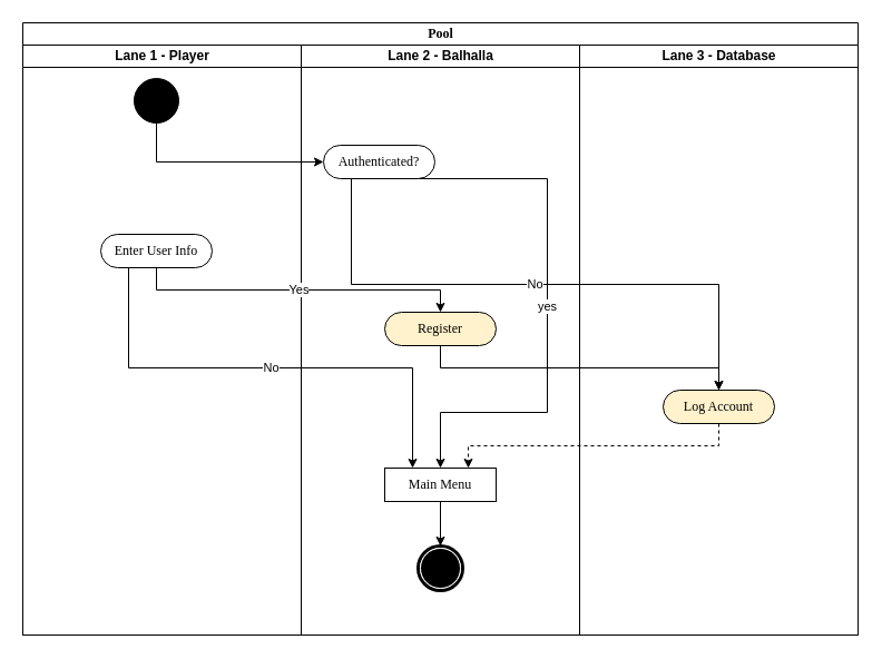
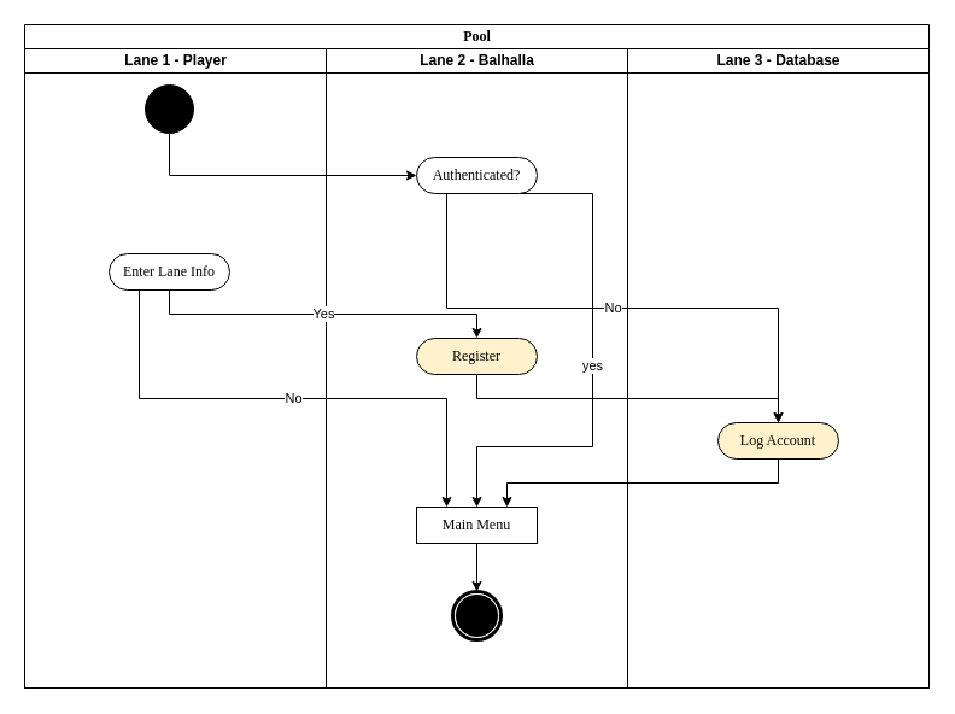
  <mxCell id="0" />
  <mxCell id="1" parent="0" />
  <mxCell id="2" value="Pool" style="swimlane;html=1;childLayout=stackLayout;startSize=20;rounded=0;shadow=0;comic=0;labelBackgroundColor=none;strokeWidth=1;fontFamily=Verdana;fontSize=12;align=center;" parent="1" vertex="1"><mxGeometry x="20" y="20" width="750" height="550" as="geometry" /></mxCell>
  <mxCell id="3" value="Lane 1 - Player" style="swimlane;html=1;startSize=20;" parent="2" vertex="1"><mxGeometry y="20" width="250" height="530" as="geometry" /></mxCell>
- <mxCell id="4" value="Enter User Info" style="rounded=1;whiteSpace=wrap;html=1;shadow=0;comic=0;labelBackgroundColor=none;strokeWidth=1;fontFamily=Verdana;fontSize=12;align=center;arcSize=50;" parent="3" vertex="1"><mxGeometry x="70" y="170" width="100" height="30" as="geometry" /></mxCell>
+ <mxCell id="4" value="Enter Lane Info" style="rounded=1;whiteSpace=wrap;html=1;shadow=0;comic=0;labelBackgroundColor=none;strokeWidth=1;fontFamily=Verdana;fontSize=12;align=center;arcSize=50;" parent="3" vertex="1"><mxGeometry x="70" y="170" width="100" height="30" as="geometry" /></mxCell>
  <mxCell id="5" value="" style="ellipse;whiteSpace=wrap;html=1;rounded=0;shadow=0;comic=0;labelBackgroundColor=none;strokeWidth=1;fillColor=#000000;fontFamily=Verdana;fontSize=12;align=center;" parent="3" vertex="1"><mxGeometry x="100" y="30" width="40" height="40" as="geometry" /></mxCell>
  <mxCell id="6" value="Lane 2 - Balhalla" style="swimlane;html=1;startSize=20;" parent="2" vertex="1"><mxGeometry x="250" y="20" width="250" height="530" as="geometry" /></mxCell>
  <mxCell id="7" value="yes" style="edgeStyle=orthogonalEdgeStyle;rounded=0;orthogonalLoop=1;jettySize=auto;html=1;exitX=0.75;exitY=1;exitDx=0;exitDy=0;entryX=0.5;entryY=0;entryDx=0;entryDy=0;" edge="1" parent="6" source="8" target="11"><mxGeometry relative="1" as="geometry"><mxPoint x="220" y="320" as="targetPoint" /><Array as="points"><mxPoint x="221" y="120" /><mxPoint x="221" y="330" /><mxPoint x="125" y="330" /></Array></mxGeometry></mxCell>
- <mxCell id="8" value="Authenticated?" style="rounded=1;whiteSpace=wrap;html=1;shadow=0;comic=0;labelBackgroundColor=none;strokeWidth=1;fontFamily=Verdana;fontSize=12;align=center;arcSize=50;" vertex="1" parent="6"><mxGeometry x="20" y="90" width="100" height="30" as="geometry" /></mxCell>
+ <mxCell id="8" value="Authenticated?" style="rounded=1;whiteSpace=wrap;html=1;shadow=0;comic=0;labelBackgroundColor=none;strokeWidth=1;fontFamily=Verdana;fontSize=12;align=center;arcSize=50;" vertex="1" parent="6"><mxGeometry x="75" y="90" width="100" height="30" as="geometry" /></mxCell>
  <mxCell id="9" value="Register" style="rounded=1;whiteSpace=wrap;html=1;shadow=0;comic=0;labelBackgroundColor=none;strokeWidth=1;fontFamily=Verdana;fontSize=12;align=center;arcSize=50;fillColor=#fff2cc;" vertex="1" parent="6"><mxGeometry x="75" y="240" width="100" height="30" as="geometry" /></mxCell>
  <mxCell id="10" style="edgeStyle=orthogonalEdgeStyle;rounded=0;orthogonalLoop=1;jettySize=auto;html=1;exitX=0.5;exitY=1;exitDx=0;exitDy=0;entryX=0.5;entryY=0;entryDx=0;entryDy=0;" edge="1" parent="6" source="11" target="12"><mxGeometry relative="1" as="geometry" /></mxCell>
  <mxCell id="11" value="Main Menu" style="whiteSpace=wrap;html=1;shadow=0;comic=0;labelBackgroundColor=none;strokeWidth=1;fontFamily=Verdana;fontSize=12;align=center;arcSize=50;rounded=0;" vertex="1" parent="6"><mxGeometry x="75" y="380" width="100" height="30" as="geometry" /></mxCell>
  <mxCell id="12" value="" style="shape=mxgraph.bpmn.shape;html=1;verticalLabelPosition=bottom;labelBackgroundColor=#ffffff;verticalAlign=top;perimeter=ellipsePerimeter;outline=end;symbol=terminate;rounded=0;shadow=0;comic=0;strokeWidth=1;fontFamily=Verdana;fontSize=12;align=center;" vertex="1" parent="6"><mxGeometry x="105" y="450" width="40" height="40" as="geometry" /></mxCell>
  <mxCell id="13" value="Lane 3 - Database" style="swimlane;html=1;startSize=20;" parent="2" vertex="1"><mxGeometry x="500" y="20" width="250" height="530" as="geometry" /></mxCell>
  <mxCell id="14" value="Log Account" style="rounded=1;whiteSpace=wrap;html=1;shadow=0;comic=0;labelBackgroundColor=none;strokeWidth=1;fontFamily=Verdana;fontSize=12;align=center;arcSize=50;fillColor=#fff2cc;" vertex="1" parent="13"><mxGeometry x="75" y="310" width="100" height="30" as="geometry" /></mxCell>
  <mxCell id="15" style="edgeStyle=orthogonalEdgeStyle;rounded=0;orthogonalLoop=1;jettySize=auto;html=1;exitX=0.5;exitY=1;exitDx=0;exitDy=0;entryX=0;entryY=0.5;entryDx=0;entryDy=0;" edge="1" parent="2" source="5" target="8"><mxGeometry relative="1" as="geometry" /></mxCell>
  <mxCell id="16" value="No" style="edgeStyle=orthogonalEdgeStyle;rounded=0;orthogonalLoop=1;jettySize=auto;html=1;exitX=0.25;exitY=1;exitDx=0;exitDy=0;" edge="1" parent="2" source="8" target="14"><mxGeometry relative="1" as="geometry" /></mxCell>
  <mxCell id="17" value="Yes" style="edgeStyle=orthogonalEdgeStyle;rounded=0;orthogonalLoop=1;jettySize=auto;html=1;exitX=0.5;exitY=1;exitDx=0;exitDy=0;entryX=0.5;entryY=0;entryDx=0;entryDy=0;" edge="1" parent="2" source="4" target="9"><mxGeometry relative="1" as="geometry" /></mxCell>
  <mxCell id="18" style="edgeStyle=orthogonalEdgeStyle;rounded=0;orthogonalLoop=1;jettySize=auto;html=1;exitX=0.5;exitY=1;exitDx=0;exitDy=0;entryX=0.5;entryY=0;entryDx=0;entryDy=0;" edge="1" parent="2" source="9" target="14"><mxGeometry relative="1" as="geometry" /></mxCell>
- <mxCell id="19" style="edgeStyle=orthogonalEdgeStyle;rounded=0;orthogonalLoop=1;jettySize=auto;html=1;exitX=0.5;exitY=1;exitDx=0;exitDy=0;entryX=0.75;entryY=0;entryDx=0;entryDy=0;dashed=1;" edge="1" parent="2" source="14" target="11"><mxGeometry relative="1" as="geometry" /></mxCell>
+ <mxCell id="19" style="edgeStyle=orthogonalEdgeStyle;rounded=0;orthogonalLoop=1;jettySize=auto;html=1;exitX=0.5;exitY=1;exitDx=0;exitDy=0;entryX=0.75;entryY=0;entryDx=0;entryDy=0;" edge="1" parent="2" source="14" target="11"><mxGeometry relative="1" as="geometry" /></mxCell>
  <mxCell id="20" value="No" style="edgeStyle=orthogonalEdgeStyle;rounded=0;orthogonalLoop=1;jettySize=auto;html=1;exitX=0.25;exitY=1;exitDx=0;exitDy=0;entryX=0.25;entryY=0;entryDx=0;entryDy=0;" edge="1" parent="2" source="4" target="11"><mxGeometry relative="1" as="geometry" /></mxCell>
